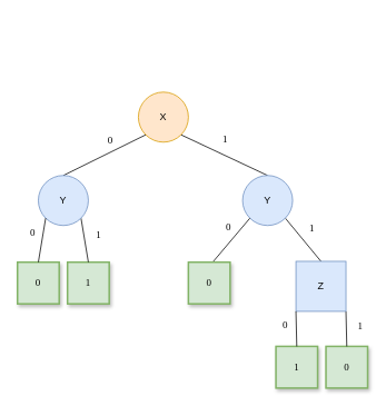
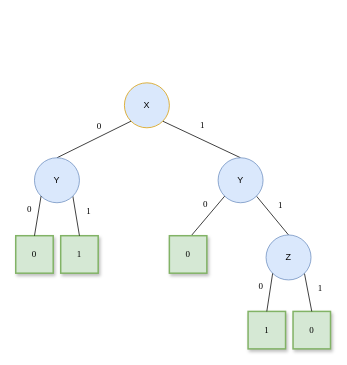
  <mxCell id="0" />
  <mxCell id="1" parent="0" />
  <mxCell id="2" value="1" style="rounded=0;html=1;labelBackgroundColor=none;startArrow=none;startFill=0;startSize=5;endArrow=none;endFill=0;endSize=5;jettySize=auto;orthogonalLoop=1;strokeWidth=1;fontFamily=Verdana;fontSize=12" parent="1" edge="1"><mxGeometry x="-0.3" y="13" relative="1" as="geometry"><mxPoint as="offset" /><mxPoint x="422.5" y="20" as="sourcePoint" /></mxGeometry></mxCell>
  <mxCell id="3" value="0" style="rounded=0;html=1;labelBackgroundColor=none;startArrow=none;startFill=0;startSize=5;endArrow=none;endFill=0;endSize=5;jettySize=auto;orthogonalLoop=1;strokeWidth=1;fontFamily=Verdana;fontSize=12" parent="1" edge="1"><mxGeometry x="-0.359" y="-11" relative="1" as="geometry"><mxPoint as="offset" /><mxPoint x="335" y="20" as="sourcePoint" /></mxGeometry></mxCell>
  <mxCell id="4" value="0" style="whiteSpace=wrap;html=1;rounded=0;shadow=1;labelBackgroundColor=none;strokeWidth=2;fontFamily=Verdana;fontSize=12;align=center;fillColor=#d5e8d4;strokeColor=#82b366;" parent="1" vertex="1"><mxGeometry x="225" y="314" width="50" height="50" as="geometry" /></mxCell>
  <mxCell id="5" value="Yes" style="rounded=0;html=1;labelBackgroundColor=none;startArrow=none;startFill=0;startSize=5;endArrow=none;endFill=0;endSize=5;jettySize=auto;orthogonalLoop=1;strokeWidth=1;fontFamily=Verdana;fontSize=12" parent="1" edge="1"><mxGeometry x="-0.2" y="-14" relative="1" as="geometry"><mxPoint as="offset" /><mxPoint x="170" y="140" as="sourcePoint" /></mxGeometry></mxCell>
  <mxCell id="6" value="No" style="rounded=0;html=1;labelBackgroundColor=none;startArrow=none;startFill=0;startSize=5;endArrow=none;endFill=0;endSize=5;jettySize=auto;orthogonalLoop=1;strokeWidth=1;fontFamily=Verdana;fontSize=12" parent="1" edge="1"><mxGeometry x="-0.2" y="14" relative="1" as="geometry"><mxPoint as="offset" /><mxPoint x="230" y="140" as="sourcePoint" /></mxGeometry></mxCell>
  <mxCell id="7" value="1" style="rounded=0;html=1;labelBackgroundColor=none;startArrow=none;startFill=0;startSize=5;endArrow=none;endFill=0;endSize=5;jettySize=auto;orthogonalLoop=1;strokeWidth=1;fontFamily=Verdana;fontSize=12;exitX=1;exitY=1;exitDx=0;exitDy=0;entryX=0.5;entryY=0;entryDx=0;entryDy=0;" parent="1" source="10" target="13" edge="1"><mxGeometry x="-0.129" y="17" relative="1" as="geometry"><mxPoint as="offset" /><mxPoint x="284.543" y="160" as="sourcePoint" /><mxPoint x="320" y="210" as="targetPoint" /></mxGeometry></mxCell>
  <mxCell id="8" value="Yes" style="rounded=0;html=1;labelBackgroundColor=none;startArrow=none;startFill=0;startSize=5;endArrow=none;endFill=0;endSize=5;jettySize=auto;orthogonalLoop=1;strokeWidth=1;fontFamily=Verdana;fontSize=12" parent="1" edge="1"><mxGeometry x="-0.217" y="-14" relative="1" as="geometry"><mxPoint as="offset" /><mxPoint x="48.261" y="250" as="sourcePoint" /></mxGeometry></mxCell>
  <mxCell id="9" value="No" style="rounded=0;html=1;labelBackgroundColor=none;startArrow=none;startFill=0;startSize=5;endArrow=none;endFill=0;endSize=5;jettySize=auto;orthogonalLoop=1;strokeWidth=1;fontFamily=Verdana;fontSize=12" parent="1" edge="1"><mxGeometry x="-0.284" y="12" relative="1" as="geometry"><mxPoint as="offset" /><mxPoint x="134.348" y="250" as="sourcePoint" /></mxGeometry></mxCell>
- <mxCell id="10" value="X" style="ellipse;whiteSpace=wrap;html=1;aspect=fixed;fillColor=#ffe6cc;strokeColor=#d79b00;" vertex="1" parent="1"><mxGeometry x="165" y="110" width="60" height="60" as="geometry" /></mxCell>
+ <mxCell id="10" value="X" style="ellipse;whiteSpace=wrap;html=1;aspect=fixed;fillColor=#dae8fc;strokeColor=#d79b00;" vertex="1" parent="1"><mxGeometry x="165" y="110" width="60" height="60" as="geometry" /></mxCell>
  <mxCell id="11" value="0" style="rounded=0;html=1;labelBackgroundColor=none;startArrow=none;startFill=0;startSize=5;endArrow=none;endFill=0;endSize=5;jettySize=auto;orthogonalLoop=1;strokeWidth=1;fontFamily=Verdana;fontSize=12;exitX=0;exitY=1;exitDx=0;exitDy=0;entryX=0.5;entryY=0;entryDx=0;entryDy=0;" edge="1" parent="1" source="10" target="23"><mxGeometry x="-0.261" y="-13" relative="1" as="geometry"><mxPoint as="offset" /><mxPoint x="240.005" y="160" as="sourcePoint" /><mxPoint x="200" y="210" as="targetPoint" /></mxGeometry></mxCell>
  <mxCell id="12" value="1" style="rounded=0;html=1;labelBackgroundColor=none;startArrow=none;startFill=0;startSize=5;endArrow=none;endFill=0;endSize=5;jettySize=auto;orthogonalLoop=1;strokeWidth=1;fontFamily=Verdana;fontSize=12;exitX=1;exitY=1;exitDx=0;exitDy=0;entryX=0.5;entryY=0;entryDx=0;entryDy=0;" edge="1" parent="1" source="13" target="20"><mxGeometry x="-0.129" y="17" relative="1" as="geometry"><mxPoint as="offset" /><mxPoint x="344.543" y="260" as="sourcePoint" /><mxPoint x="380" y="310" as="targetPoint" /></mxGeometry></mxCell>
  <mxCell id="13" value="Y" style="ellipse;whiteSpace=wrap;html=1;aspect=fixed;fillColor=#dae8fc;strokeColor=#6c8ebf;" vertex="1" parent="1"><mxGeometry x="290" y="210" width="60" height="60" as="geometry" /></mxCell>
  <mxCell id="14" value="0" style="rounded=0;html=1;labelBackgroundColor=none;startArrow=none;startFill=0;startSize=5;endArrow=none;endFill=0;endSize=5;jettySize=auto;orthogonalLoop=1;strokeWidth=1;fontFamily=Verdana;fontSize=12;exitX=0;exitY=1;exitDx=0;exitDy=0;entryX=0.5;entryY=0;entryDx=0;entryDy=0;" edge="1" parent="1" source="13"><mxGeometry x="-0.261" y="-13" relative="1" as="geometry"><mxPoint as="offset" /><mxPoint x="300.005" y="260" as="sourcePoint" /><mxPoint x="255" y="313" as="targetPoint" /></mxGeometry></mxCell>
  <mxCell id="15" value="1" style="whiteSpace=wrap;html=1;rounded=0;shadow=1;labelBackgroundColor=none;strokeWidth=2;fontFamily=Verdana;fontSize=12;align=center;fillColor=#d5e8d4;strokeColor=#82b366;" vertex="1" parent="1"><mxGeometry x="330" y="415" width="50" height="50" as="geometry" /></mxCell>
  <mxCell id="16" value="0" style="whiteSpace=wrap;html=1;rounded=0;shadow=1;labelBackgroundColor=none;strokeWidth=2;fontFamily=Verdana;fontSize=12;align=center;fillColor=#d5e8d4;strokeColor=#82b366;" vertex="1" parent="1"><mxGeometry x="390" y="415" width="50" height="50" as="geometry" /></mxCell>
  <mxCell id="17" value="0" style="whiteSpace=wrap;html=1;rounded=0;shadow=1;labelBackgroundColor=none;strokeWidth=2;fontFamily=Verdana;fontSize=12;align=center;fillColor=#d5e8d4;strokeColor=#82b366;" vertex="1" parent="1"><mxGeometry x="20" y="314" width="50" height="50" as="geometry" /></mxCell>
  <mxCell id="18" value="1" style="whiteSpace=wrap;html=1;rounded=0;shadow=1;labelBackgroundColor=none;strokeWidth=2;fontFamily=Verdana;fontSize=12;align=center;fillColor=#d5e8d4;strokeColor=#82b366;" vertex="1" parent="1"><mxGeometry x="80" y="314" width="50" height="50" as="geometry" /></mxCell>
  <mxCell id="19" value="1" style="rounded=0;html=1;labelBackgroundColor=none;startArrow=none;startFill=0;startSize=5;endArrow=none;endFill=0;endSize=5;jettySize=auto;orthogonalLoop=1;strokeWidth=1;fontFamily=Verdana;fontSize=12;exitX=1;exitY=1;exitDx=0;exitDy=0;entryX=0.5;entryY=0;entryDx=0;entryDy=0;" edge="1" parent="1" source="20" target="16"><mxGeometry x="-0.129" y="17" relative="1" as="geometry"><mxPoint as="offset" /><mxPoint x="403.543" y="364" as="sourcePoint" /><mxPoint x="414" y="414" as="targetPoint" /></mxGeometry></mxCell>
- <mxCell id="20" value="Z" style="whiteSpace=wrap;html=1;aspect=fixed;fillColor=#dae8fc;strokeColor=#6c8ebf;rounded=0;" vertex="1" parent="1"><mxGeometry x="354" y="313" width="60" height="60" as="geometry" /></mxCell>
+ <mxCell id="20" value="Z" style="ellipse;whiteSpace=wrap;html=1;aspect=fixed;fillColor=#dae8fc;strokeColor=#6c8ebf;" vertex="1" parent="1"><mxGeometry x="354" y="313" width="60" height="60" as="geometry" /></mxCell>
  <mxCell id="21" value="0" style="rounded=0;html=1;labelBackgroundColor=none;startArrow=none;startFill=0;startSize=5;endArrow=none;endFill=0;endSize=5;jettySize=auto;orthogonalLoop=1;strokeWidth=1;fontFamily=Verdana;fontSize=12;exitX=0;exitY=1;exitDx=0;exitDy=0;entryX=0.5;entryY=0;entryDx=0;entryDy=0;" edge="1" parent="1" source="20" target="15"><mxGeometry x="-0.261" y="-13" relative="1" as="geometry"><mxPoint as="offset" /><mxPoint x="359.005" y="364" as="sourcePoint" /><mxPoint x="354" y="414" as="targetPoint" /></mxGeometry></mxCell>
  <mxCell id="22" value="1" style="rounded=0;html=1;labelBackgroundColor=none;startArrow=none;startFill=0;startSize=5;endArrow=none;endFill=0;endSize=5;jettySize=auto;orthogonalLoop=1;strokeWidth=1;fontFamily=Verdana;fontSize=12;exitX=1;exitY=1;exitDx=0;exitDy=0;entryX=0.5;entryY=0;entryDx=0;entryDy=0;" edge="1" parent="1" source="23" target="18"><mxGeometry x="-0.129" y="17" relative="1" as="geometry"><mxPoint as="offset" /><mxPoint x="99.543" y="264" as="sourcePoint" /><mxPoint x="110" y="314" as="targetPoint" /></mxGeometry></mxCell>
  <mxCell id="23" value="Y" style="ellipse;whiteSpace=wrap;html=1;aspect=fixed;fillColor=#dae8fc;strokeColor=#6c8ebf;" vertex="1" parent="1"><mxGeometry x="45" y="210" width="60" height="60" as="geometry" /></mxCell>
  <mxCell id="24" value="0" style="rounded=0;html=1;labelBackgroundColor=none;startArrow=none;startFill=0;startSize=5;endArrow=none;endFill=0;endSize=5;jettySize=auto;orthogonalLoop=1;strokeWidth=1;fontFamily=Verdana;fontSize=12;exitX=0;exitY=1;exitDx=0;exitDy=0;entryX=0.5;entryY=0;entryDx=0;entryDy=0;" edge="1" parent="1" source="23" target="17"><mxGeometry x="-0.261" y="-13" relative="1" as="geometry"><mxPoint as="offset" /><mxPoint x="55.005" y="264" as="sourcePoint" /><mxPoint x="50" y="314" as="targetPoint" /></mxGeometry></mxCell>
